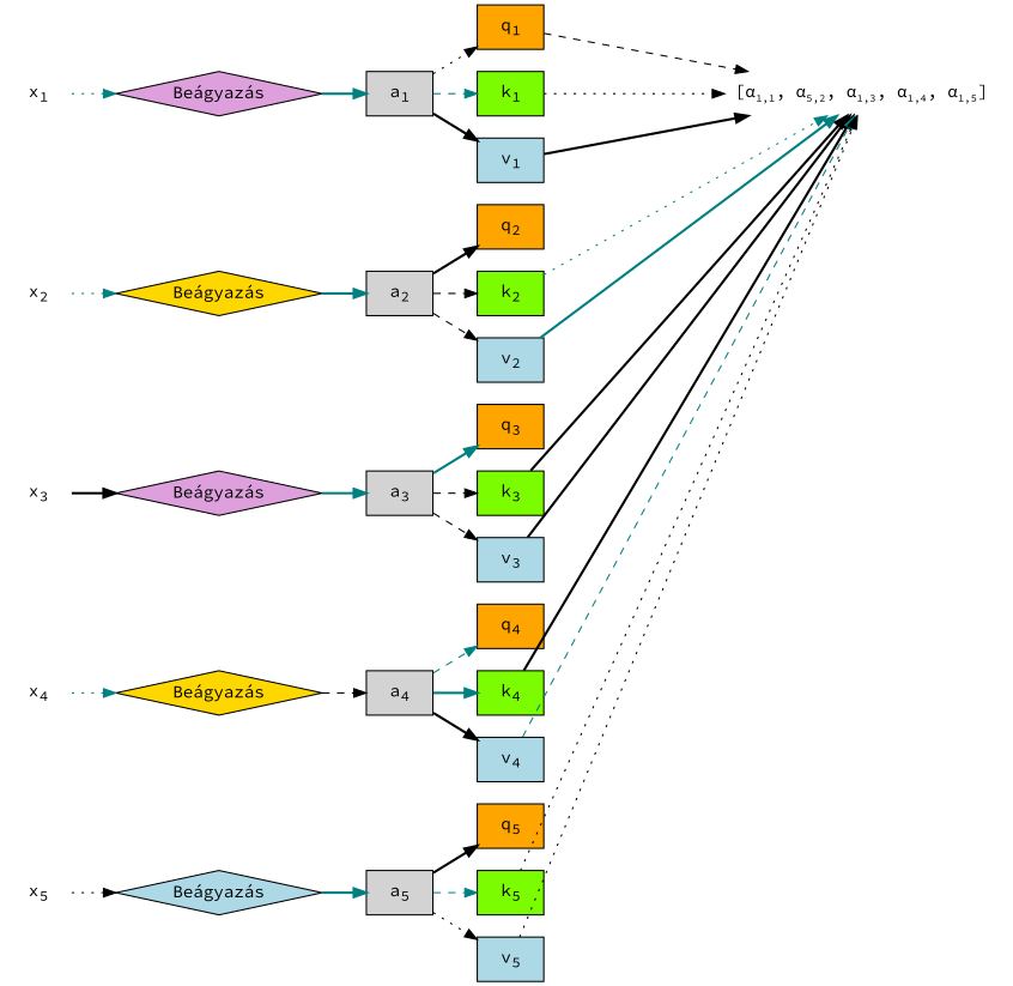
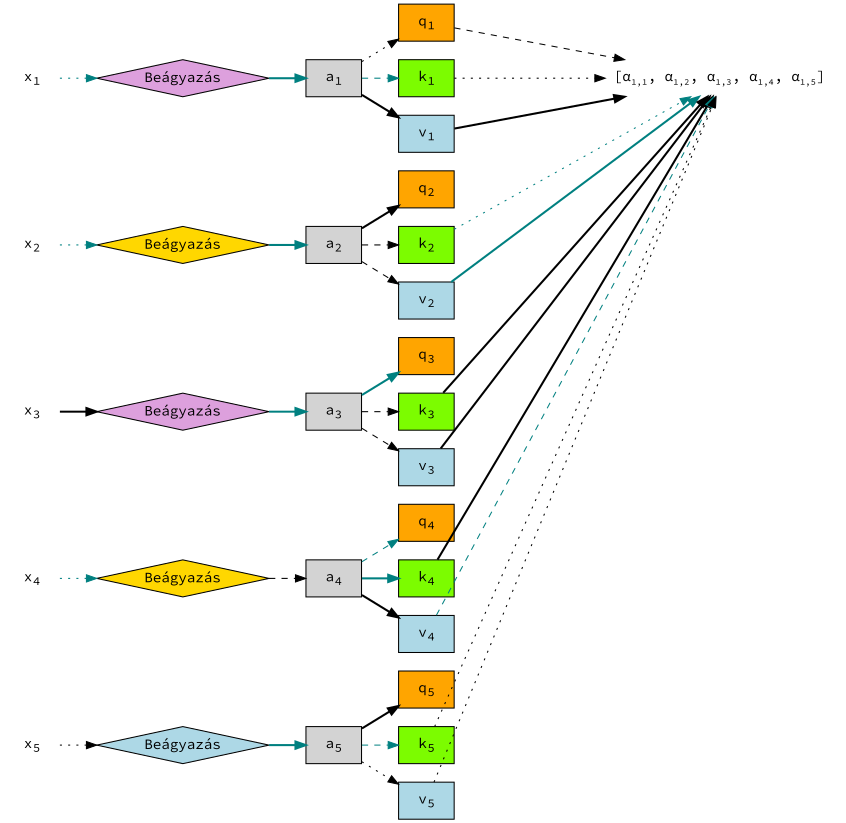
  digraph {
    rankdir=LR
    splines=False
    fontname="Source Code Pro"
    node [shape=rectangle fontname="Source Code Pro" style=filled]
    edge [color=black style=bold fontname="Source Code Pro"]
    n1 [label=<x<sub>1</sub>> shape=plaintext style=""]
    n2 [label="Beágyazás" shape=diamond fillcolor=plum]
    n3 [label=<x<sub>2</sub>> shape=plaintext style=""]
    n4 [label="Beágyazás" shape=diamond fillcolor=gold]
    n5 [label=<x<sub>3</sub>> shape=plaintext style=""]
    n6 [label="Beágyazás" shape=diamond fillcolor=plum]
    n7 [label=<x<sub>4</sub>> shape=plaintext style=""]
    n8 [label="Beágyazás" shape=diamond fillcolor=gold]
    n9 [label=<x<sub>5</sub>> shape=plaintext style=""]
    n10 [label="Beágyazás" shape=diamond fillcolor=lightblue]
    n11 [label=<a<sub>1</sub>>]
    n12 [fillcolor=orange label=<q<sub>1</sub>>]
    n13 [fillcolor=lawngreen label=<k<sub>1</sub>>]
    n14 [fillcolor=lightblue label=<v<sub>1</sub>>]
    n15 [label=<a<sub>2</sub>>]
    n16 [fillcolor=orange label=<q<sub>2</sub>>]
    n17 [fillcolor=lawngreen label=<k<sub>2</sub>>]
    n18 [fillcolor=lightblue label=<v<sub>2</sub>>]
    n19 [label=<a<sub>3</sub>>]
    n20 [fillcolor=orange label=<q<sub>3</sub>>]
    n21 [fillcolor=lawngreen label=<k<sub>3</sub>>]
    n22 [fillcolor=lightblue label=<v<sub>3</sub>>]
    n23 [label=<a<sub>4</sub>>]
    n24 [fillcolor=orange label=<q<sub>4</sub>>]
    n25 [fillcolor=lawngreen label=<k<sub>4</sub>>]
    n26 [fillcolor=lightblue label=<v<sub>4</sub>>]
    n27 [label=<a<sub>5</sub>>]
    n28 [fillcolor=orange label=<q<sub>5</sub>>]
    n29 [fillcolor=lawngreen label=<k<sub>5</sub>>]
    n30 [fillcolor=lightblue label=<v<sub>5</sub>>]
-   n31 [label=<[α<sub><font point-size="10">1,1</font></sub>, α<sub><font point-size="10">5,2</font></sub>, α<sub><font point-size="10">1,3</font></sub>, α<sub><font point-size="10">1,4</font></sub>, α<sub><font point-size="10">1,5</font></sub>] > shape=plaintext style=""]
+   n31 [label=<[α<sub><font point-size="10">1,1</font></sub>, α<sub><font point-size="10">1,2</font></sub>, α<sub><font point-size="10">1,3</font></sub>, α<sub><font point-size="10">1,4</font></sub>, α<sub><font point-size="10">1,5</font></sub>] > shape=plaintext style=""]
    n1 -> n2 [color=teal style=dotted]
    n2 -> n11 [color=teal]
    n3 -> n4 [color=teal style=dotted]
    n4 -> n15 [color=teal]
    n5 -> n6
    n6 -> n19 [color=teal]
    n7 -> n8 [color=teal style=dotted]
    n8 -> n23 [style=dashed]
    n9 -> n10 [style=dotted]
    n10 -> n27 [color=teal]
    n11 -> n12 [style=dotted]
    n11 -> n13 [color=teal style=dashed]
    n11 -> n14
    n12 -> n31 [constraint=True minlen=4 style=dashed]
    n13 -> n31 [constraint=True minlen=4 style=dotted]
    n14 -> n31 [constraint=True minlen=4]
    n15 -> n16
    n15 -> n17 [style=dashed]
    n15 -> n18 [style=dashed]
    n17 -> n31 [constraint=False minlen=4 color=teal style=dotted]
    n18 -> n31 [constraint=False minlen=4 color=teal]
    n19 -> n20 [color=teal]
    n19 -> n21 [style=dashed]
    n19 -> n22 [style=dashed]
    n21 -> n31 [constraint=False minlen=4]
    n22 -> n31 [constraint=False minlen=4]
    n23 -> n24 [color=teal style=dashed]
    n23 -> n25 [color=teal]
    n23 -> n26
    n25 -> n31 [constraint=False minlen=4]
    n26 -> n31 [constraint=False minlen=4 color=teal style=dashed]
    n27 -> n28
    n27 -> n29 [color=teal style=dashed]
    n27 -> n30 [style=dotted]
    n29 -> n31 [constraint=False minlen=4 style=dotted]
    n30 -> n31 [constraint=False minlen=4 style=dotted]
  }
